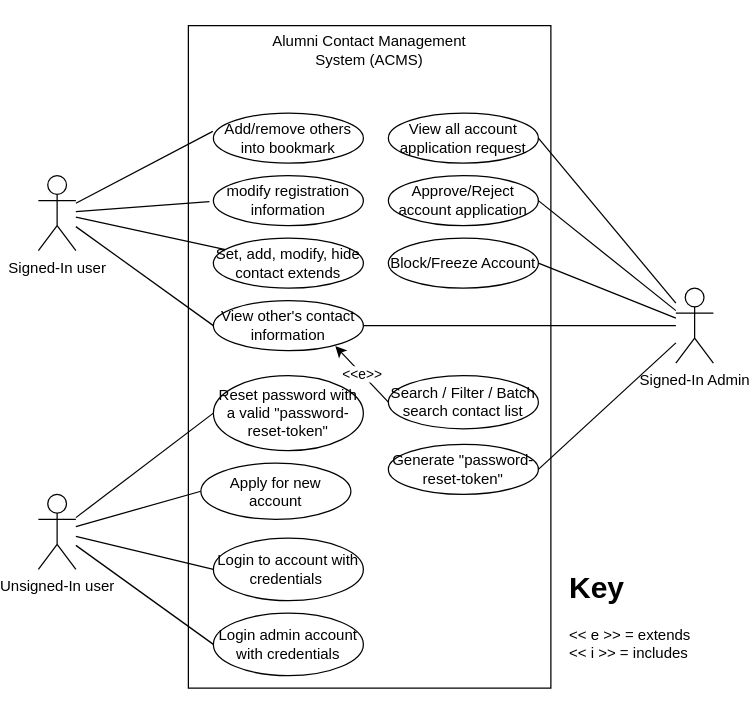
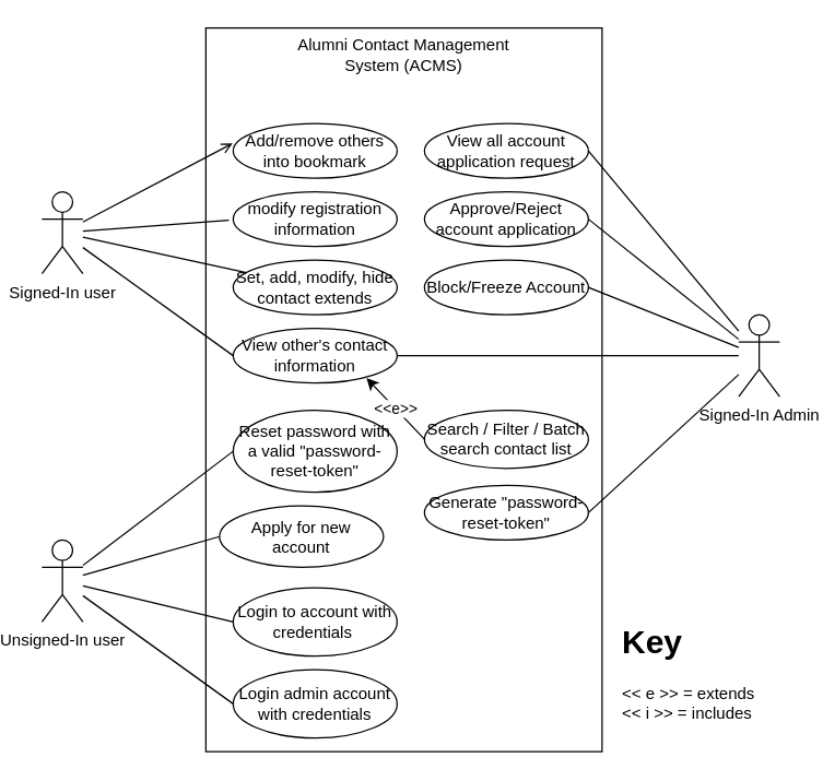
  <mxCell id="0" />
  <mxCell id="1" parent="0" />
  <mxCell id="2" value="" style="rounded=0;whiteSpace=wrap;html=1;" vertex="1" parent="1"><mxGeometry x="140" y="20" width="290" height="530" as="geometry" /></mxCell>
  <mxCell id="3" value="Set, add, modify, hide contact extends" style="ellipse;whiteSpace=wrap;html=1;" vertex="1" parent="1"><mxGeometry x="160" y="190" width="120" height="40" as="geometry" /></mxCell>
  <mxCell id="4" value="" style="endArrow=none;html=1;" edge="1" parent="1" source="13" target="3"><mxGeometry width="50" height="50" relative="1" as="geometry"><mxPoint x="50" y="170" as="sourcePoint" /><mxPoint x="140" y="150" as="targetPoint" /></mxGeometry></mxCell>
  <mxCell id="5" value="Unsigned-In user" style="shape=umlActor;verticalLabelPosition=bottom;verticalAlign=top;html=1;outlineConnect=0;" vertex="1" parent="1"><mxGeometry x="20" y="395" width="30" height="60" as="geometry" /></mxCell>
  <mxCell id="6" value="" style="endArrow=none;html=1;entryX=0;entryY=0.5;entryDx=0;entryDy=0;" edge="1" parent="1" source="5" target="7"><mxGeometry width="50" height="50" relative="1" as="geometry"><mxPoint x="150" y="445" as="sourcePoint" /><mxPoint x="170" y="455" as="targetPoint" /></mxGeometry></mxCell>
  <mxCell id="7" value="Apply for new account" style="ellipse;whiteSpace=wrap;html=1;" vertex="1" parent="1"><mxGeometry x="150" y="370" width="120" height="45" as="geometry" /></mxCell>
  <mxCell id="8" value="View other's contact information" style="ellipse;whiteSpace=wrap;html=1;" vertex="1" parent="1"><mxGeometry x="160" y="240" width="120" height="40" as="geometry" /></mxCell>
  <mxCell id="9" value="Login to account with credentials&amp;nbsp;" style="ellipse;whiteSpace=wrap;html=1;" vertex="1" parent="1"><mxGeometry x="160" y="430" width="120" height="50" as="geometry" /></mxCell>
  <mxCell id="10" value="" style="endArrow=none;html=1;entryX=0;entryY=0.5;entryDx=0;entryDy=0;" edge="1" parent="1" source="5" target="9"><mxGeometry width="50" height="50" relative="1" as="geometry"><mxPoint x="50" y="430" as="sourcePoint" /><mxPoint x="170" y="435" as="targetPoint" /></mxGeometry></mxCell>
  <mxCell id="11" value="Reset password with a valid &quot;password-reset-token&quot;" style="ellipse;whiteSpace=wrap;html=1;" vertex="1" parent="1"><mxGeometry x="160" y="300" width="120" height="60" as="geometry" /></mxCell>
  <mxCell id="12" value="" style="endArrow=none;html=1;entryX=0;entryY=0.5;entryDx=0;entryDy=0;" edge="1" parent="1" source="5" target="11"><mxGeometry width="50" height="50" relative="1" as="geometry"><mxPoint x="60" y="435" as="sourcePoint" /><mxPoint x="170" y="435" as="targetPoint" /></mxGeometry></mxCell>
  <mxCell id="13" value="Signed-In user" style="shape=umlActor;verticalLabelPosition=bottom;verticalAlign=top;html=1;outlineConnect=0;" vertex="1" parent="1"><mxGeometry x="20" y="140" width="30" height="60" as="geometry" /></mxCell>
  <mxCell id="14" value="" style="endArrow=none;html=1;entryX=0;entryY=0.5;entryDx=0;entryDy=0;" edge="1" parent="1" source="13" target="8"><mxGeometry width="50" height="50" relative="1" as="geometry"><mxPoint x="60" y="180" as="sourcePoint" /><mxPoint x="170" y="180" as="targetPoint" /></mxGeometry></mxCell>
  <mxCell id="15" value="Search / Filter / Batch search contact list" style="ellipse;whiteSpace=wrap;html=1;" vertex="1" parent="1"><mxGeometry x="300" y="300" width="120" height="42.5" as="geometry" /></mxCell>
  <mxCell id="16" value="&amp;lt;&amp;lt;e&amp;gt;&amp;gt;" style="endArrow=classic;html=1;exitX=0;exitY=0.5;exitDx=0;exitDy=0;entryX=0.813;entryY=0.91;entryDx=0;entryDy=0;entryPerimeter=0;" edge="1" parent="1" source="15" target="8"><mxGeometry width="50" height="50" relative="1" as="geometry"><mxPoint x="300" y="320" as="sourcePoint" /><mxPoint x="350" y="270" as="targetPoint" /><mxPoint as="offset" /></mxGeometry></mxCell>
  <mxCell id="17" value="&lt;h1&gt;Key&lt;/h1&gt;&lt;div&gt;&amp;lt;&amp;lt; e &amp;gt;&amp;gt; = extends&lt;/div&gt;&lt;div&gt;&amp;lt;&amp;lt; i &amp;gt;&amp;gt; = includes&lt;/div&gt;" style="text;html=1;strokeColor=none;fillColor=none;spacing=5;spacingTop=-20;whiteSpace=wrap;overflow=hidden;rounded=0;" vertex="1" parent="1"><mxGeometry x="440" y="450" width="130" height="90" as="geometry" /></mxCell>
  <mxCell id="18" value="modify registration information" style="ellipse;whiteSpace=wrap;html=1;" vertex="1" parent="1"><mxGeometry x="160" y="140" width="120" height="40" as="geometry" /></mxCell>
  <mxCell id="19" value="" style="endArrow=none;html=1;entryX=-0.026;entryY=0.52;entryDx=0;entryDy=0;entryPerimeter=0;" edge="1" parent="1" source="13" target="18"><mxGeometry width="50" height="50" relative="1" as="geometry"><mxPoint x="60" y="180" as="sourcePoint" /><mxPoint x="170" y="180" as="targetPoint" /></mxGeometry></mxCell>
  <mxCell id="20" value="Add/remove others into bookmark" style="ellipse;whiteSpace=wrap;html=1;" vertex="1" parent="1"><mxGeometry x="160" y="90" width="120" height="40" as="geometry" /></mxCell>
- <mxCell id="21" value="" style="endArrow=none;html=1;entryX=-0.004;entryY=0.365;entryDx=0;entryDy=0;entryPerimeter=0;" edge="1" parent="1" source="13" target="20"><mxGeometry width="50" height="50" relative="1" as="geometry"><mxPoint x="60" y="190.8" as="sourcePoint" /><mxPoint x="170" y="270" as="targetPoint" /></mxGeometry></mxCell>
+ <mxCell id="21" value="" style="endArrow=open;html=1;entryX=-0.004;entryY=0.365;entryDx=0;entryDy=0;entryPerimeter=0;" edge="1" parent="1" source="13" target="20"><mxGeometry width="50" height="50" relative="1" as="geometry"><mxPoint x="60" y="190.8" as="sourcePoint" /><mxPoint x="170" y="270" as="targetPoint" /></mxGeometry></mxCell>
  <mxCell id="22" value="View all account application request" style="ellipse;whiteSpace=wrap;html=1;" vertex="1" parent="1"><mxGeometry x="300" y="90" width="120" height="40" as="geometry" /></mxCell>
  <mxCell id="23" value="Login admin account with credentials" style="ellipse;whiteSpace=wrap;html=1;" vertex="1" parent="1"><mxGeometry x="160" y="490" width="120" height="50" as="geometry" /></mxCell>
  <mxCell id="24" value="" style="endArrow=none;html=1;entryX=0;entryY=0.5;entryDx=0;entryDy=0;" edge="1" parent="1" source="5" target="23"><mxGeometry width="50" height="50" relative="1" as="geometry"><mxPoint x="60" y="438.6" as="sourcePoint" /><mxPoint x="170" y="465" as="targetPoint" /></mxGeometry></mxCell>
  <mxCell id="25" value="Approve/Reject account application" style="ellipse;whiteSpace=wrap;html=1;" vertex="1" parent="1"><mxGeometry x="300" y="140" width="120" height="40" as="geometry" /></mxCell>
  <mxCell id="26" value="Block/Freeze Account" style="ellipse;whiteSpace=wrap;html=1;" vertex="1" parent="1"><mxGeometry x="300" y="190" width="120" height="40" as="geometry" /></mxCell>
  <mxCell id="27" value="Generate &quot;password-reset-token&quot;" style="ellipse;whiteSpace=wrap;html=1;" vertex="1" parent="1"><mxGeometry x="300" y="355" width="120" height="40" as="geometry" /></mxCell>
  <mxCell id="28" value="Signed-In Admin" style="shape=umlActor;verticalLabelPosition=bottom;verticalAlign=top;html=1;outlineConnect=0;" vertex="1" parent="1"><mxGeometry x="530" y="230" width="30" height="60" as="geometry" /></mxCell>
  <mxCell id="29" value="" style="endArrow=none;html=1;entryX=1;entryY=0.5;entryDx=0;entryDy=0;" edge="1" parent="1" source="28" target="22"><mxGeometry width="50" height="50" relative="1" as="geometry"><mxPoint x="520" y="247.522" as="sourcePoint" /><mxPoint x="629.52" y="190" as="targetPoint" /></mxGeometry></mxCell>
  <mxCell id="30" value="" style="endArrow=none;html=1;entryX=1;entryY=0.5;entryDx=0;entryDy=0;" edge="1" parent="1" source="28" target="25"><mxGeometry width="50" height="50" relative="1" as="geometry"><mxPoint x="540" y="252" as="sourcePoint" /><mxPoint x="430" y="120" as="targetPoint" /></mxGeometry></mxCell>
  <mxCell id="31" value="" style="endArrow=none;html=1;entryX=1;entryY=0.5;entryDx=0;entryDy=0;" edge="1" parent="1" source="28" target="26"><mxGeometry width="50" height="50" relative="1" as="geometry"><mxPoint x="540" y="258" as="sourcePoint" /><mxPoint x="430" y="170" as="targetPoint" /></mxGeometry></mxCell>
  <mxCell id="32" value="" style="endArrow=none;html=1;entryX=1;entryY=0.5;entryDx=0;entryDy=0;fontStyle=1" edge="1" parent="1" source="28" target="8"><mxGeometry width="50" height="50" relative="1" as="geometry"><mxPoint x="550" y="268" as="sourcePoint" /><mxPoint x="440" y="180" as="targetPoint" /></mxGeometry></mxCell>
  <mxCell id="33" value="" style="endArrow=none;html=1;entryX=1;entryY=0.5;entryDx=0;entryDy=0;" edge="1" parent="1" source="28" target="27"><mxGeometry width="50" height="50" relative="1" as="geometry"><mxPoint x="560" y="278" as="sourcePoint" /><mxPoint x="450" y="190" as="targetPoint" /></mxGeometry></mxCell>
  <mxCell id="34" value="Alumni Contact Management System (ACMS)" style="text;html=1;strokeColor=none;fillColor=none;align=center;verticalAlign=middle;whiteSpace=wrap;rounded=0;" vertex="1" parent="1"><mxGeometry x="185" y="30" width="200" height="20" as="geometry" /></mxCell>
